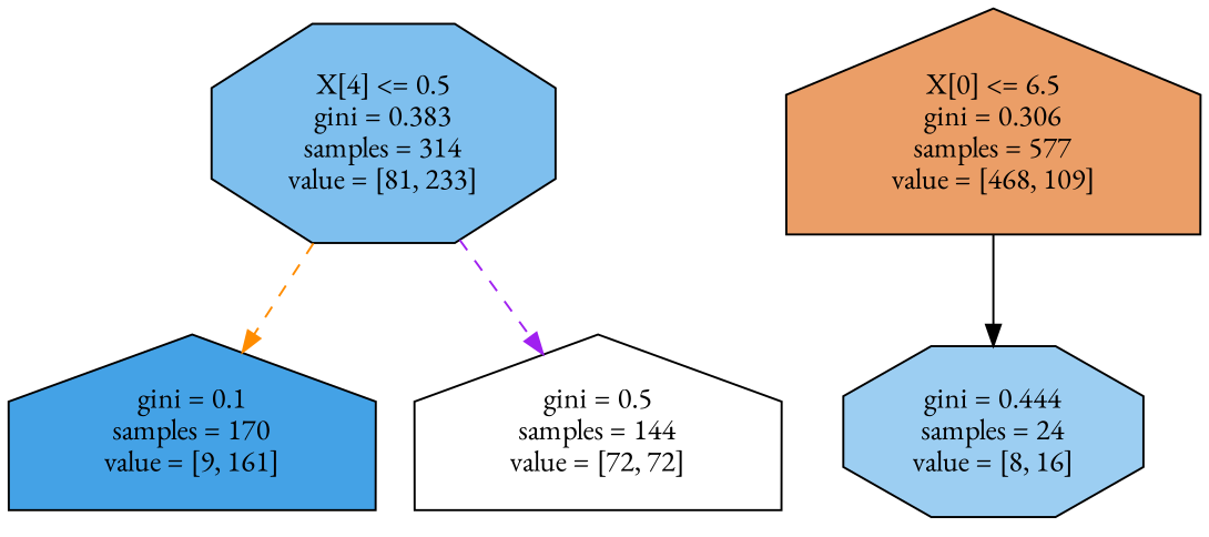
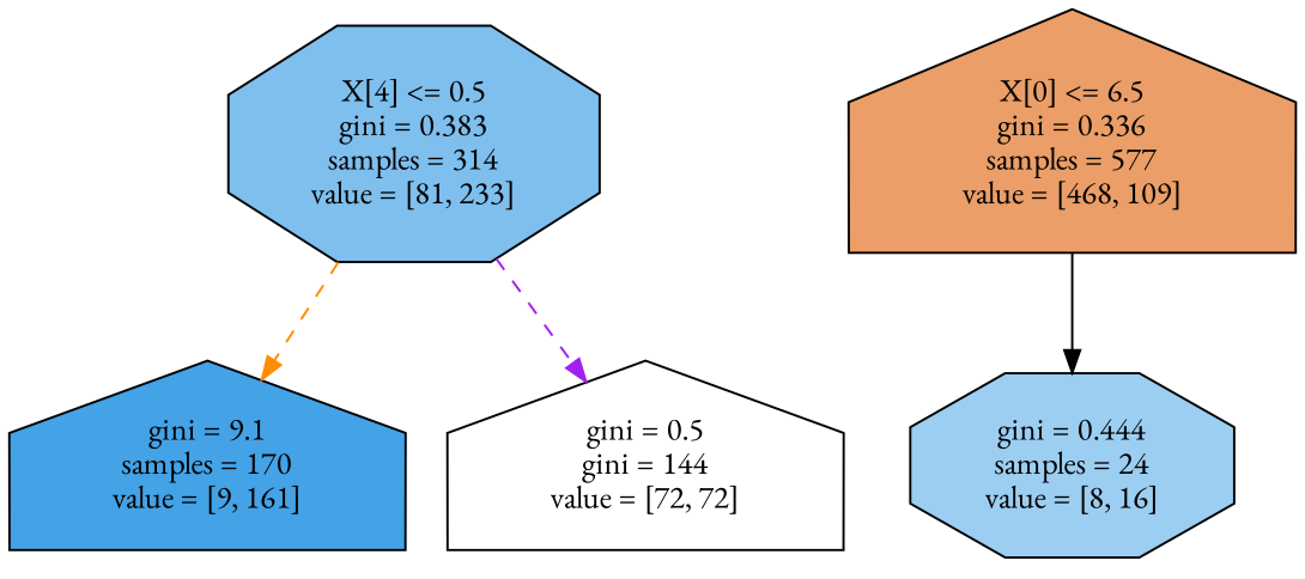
  digraph {
    fontname="EB Garamond"
    node [color=black fontname="EB Garamond" shape=house style=filled]
    edge [fontname="EB Garamond" style=dashed]
    n1 [fillcolor="#7ebfee" label="X[4] <= 0.5\ngini = 0.383\nsamples = 314\nvalue = [81, 233]" shape=octagon]
-   n2 [fillcolor="#44a2e6" label="gini = 0.1\nsamples = 170\nvalue = [9, 161]"]
-   n3 [fillcolor="#ffffff" label="gini = 0.5\nsamples = 144\nvalue = [72, 72]"]
-   n4 [fillcolor="#eb9e67" label="X[0] <= 6.5\ngini = 0.306\nsamples = 577\nvalue = [468, 109]"]
+   n2 [fillcolor="#44a2e6" label="gini = 9.1\nsamples = 170\nvalue = [9, 161]"]
+   n3 [fillcolor="#ffffff" label="gini = 0.5\ngini = 144\nvalue = [72, 72]"]
+   n4 [fillcolor="#eb9e67" label="X[0] <= 6.5\ngini = 0.336\nsamples = 577\nvalue = [468, 109]"]
    n5 [fillcolor="#9ccef2" label="gini = 0.444\nsamples = 24\nvalue = [8, 16]" shape=octagon]
    n1 -> n2 [color=darkorange]
    n1 -> n3 [color=purple]
    n4 -> n5 [color=black style=solid]
  }
